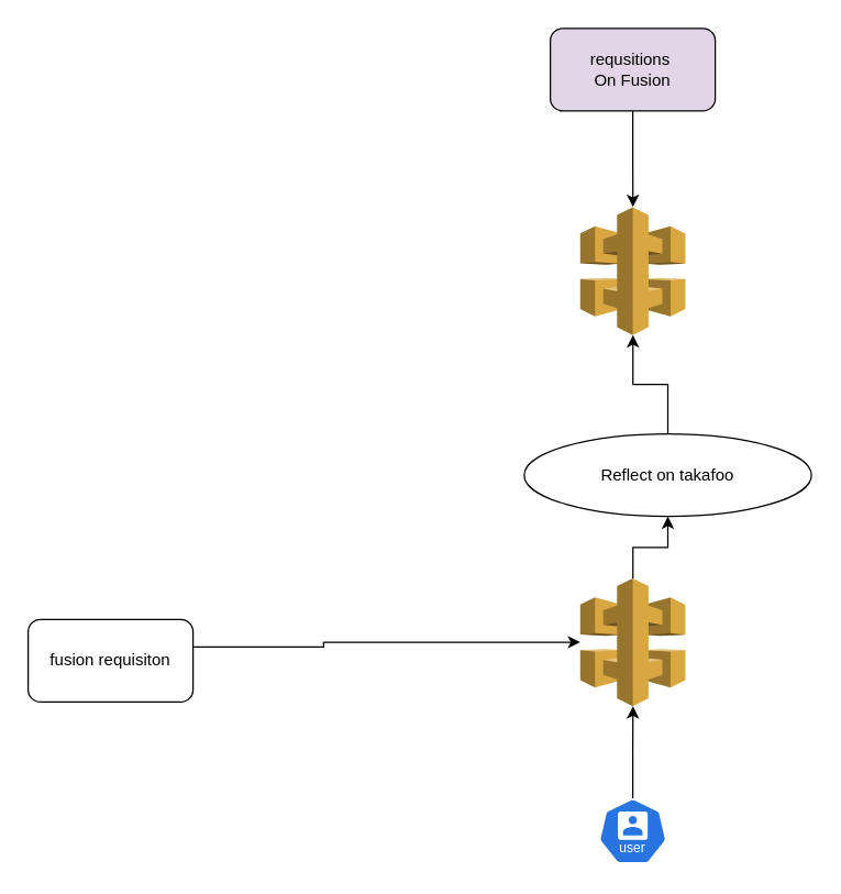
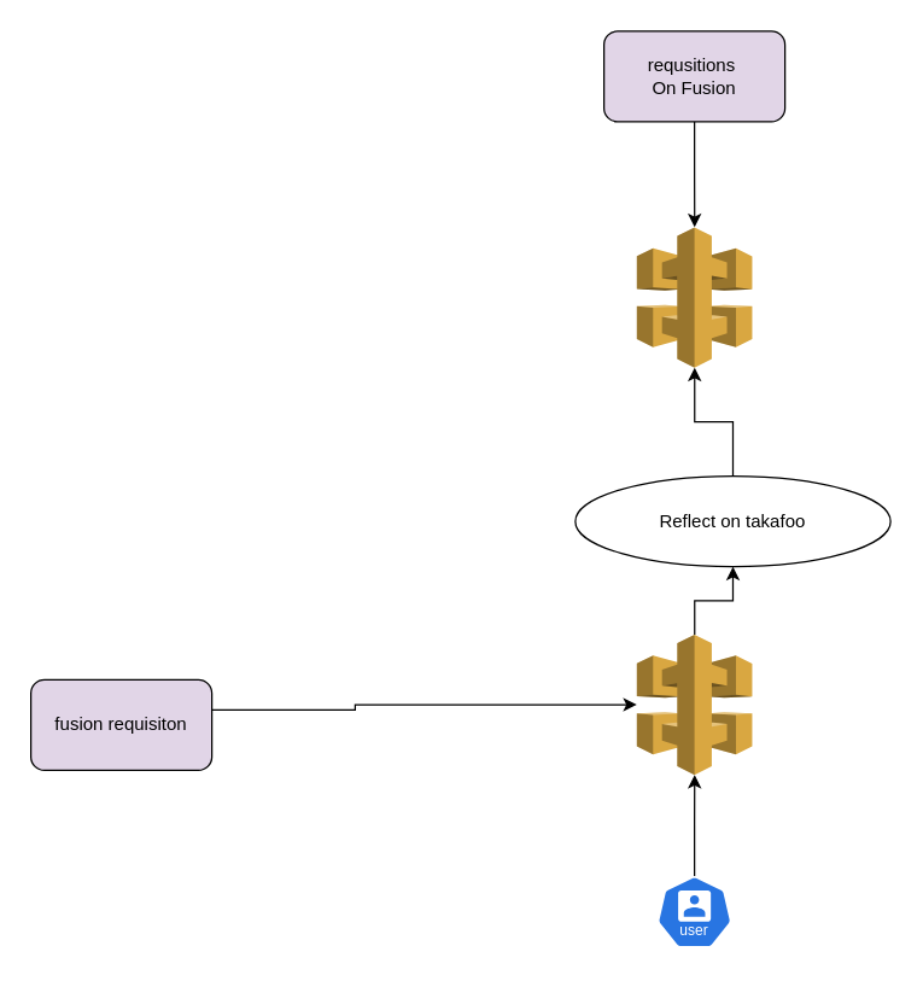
  <mxCell id="0" />
  <mxCell id="1" parent="0" />
  <mxCell id="2" value="" style="edgeStyle=orthogonalEdgeStyle;rounded=0;orthogonalLoop=1;jettySize=auto;html=1;" edge="1" parent="1" source="3" target="6"><mxGeometry relative="1" as="geometry" /></mxCell>
  <mxCell id="3" value="requsitions&amp;nbsp;&lt;div&gt;On Fusion&lt;/div&gt;" style="rounded=1;whiteSpace=wrap;html=1;fillColor=#e1d5e7;" vertex="1" parent="1"><mxGeometry x="400" y="20" width="120" height="60" as="geometry" /></mxCell>
  <mxCell id="4" style="edgeStyle=orthogonalEdgeStyle;rounded=0;orthogonalLoop=1;jettySize=auto;html=1;" edge="1" parent="1" source="5" target="6"><mxGeometry relative="1" as="geometry" /></mxCell>
  <mxCell id="5" value="Reflect on takafoo" style="ellipse;whiteSpace=wrap;html=1;" vertex="1" parent="1"><mxGeometry x="381" y="315" width="209" height="60" as="geometry" /></mxCell>
  <mxCell id="6" value="" style="outlineConnect=0;dashed=0;verticalLabelPosition=bottom;verticalAlign=top;align=center;html=1;shape=mxgraph.aws3.api_gateway;fillColor=#D9A741;gradientColor=none;" vertex="1" parent="1"><mxGeometry x="421.75" y="150" width="76.5" height="93" as="geometry" /></mxCell>
  <mxCell id="7" value="" style="edgeStyle=orthogonalEdgeStyle;rounded=0;orthogonalLoop=1;jettySize=auto;html=1;" edge="1" parent="1" source="8" target="10"><mxGeometry relative="1" as="geometry" /></mxCell>
  <mxCell id="8" value="" style="aspect=fixed;sketch=0;html=1;dashed=0;whitespace=wrap;fillColor=#2875E2;strokeColor=#ffffff;points=[[0.005,0.63,0],[0.1,0.2,0],[0.9,0.2,0],[0.5,0,0],[0.995,0.63,0],[0.72,0.99,0],[0.5,1,0],[0.28,0.99,0]];shape=mxgraph.kubernetes.icon2;kubernetesLabel=1;prIcon=user" vertex="1" parent="1"><mxGeometry x="435" y="580" width="50" height="48" as="geometry" /></mxCell>
  <mxCell id="9" value="" style="edgeStyle=orthogonalEdgeStyle;rounded=0;orthogonalLoop=1;jettySize=auto;html=1;" edge="1" parent="1" source="10" target="5"><mxGeometry relative="1" as="geometry" /></mxCell>
  <mxCell id="10" value="" style="outlineConnect=0;dashed=0;verticalLabelPosition=bottom;verticalAlign=top;align=center;html=1;shape=mxgraph.aws3.api_gateway;fillColor=#D9A741;gradientColor=none;" vertex="1" parent="1"><mxGeometry x="421.75" y="420" width="76.5" height="93" as="geometry" /></mxCell>
  <mxCell id="11" style="edgeStyle=orthogonalEdgeStyle;rounded=0;orthogonalLoop=1;jettySize=auto;html=1;" edge="1" parent="1" target="10"><mxGeometry relative="1" as="geometry"><mxPoint x="130" y="470" as="sourcePoint" /><Array as="points"><mxPoint x="235" y="470" /></Array></mxGeometry></mxCell>
- <mxCell id="12" value="fusion requisiton" style="rounded=1;whiteSpace=wrap;html=1;" vertex="1" parent="1"><mxGeometry x="20" y="450" width="120" height="60" as="geometry" /></mxCell>
+ <mxCell id="12" value="fusion requisiton" style="rounded=1;whiteSpace=wrap;html=1;fillColor=#e1d5e7;" vertex="1" parent="1"><mxGeometry x="20" y="450" width="120" height="60" as="geometry" /></mxCell>
